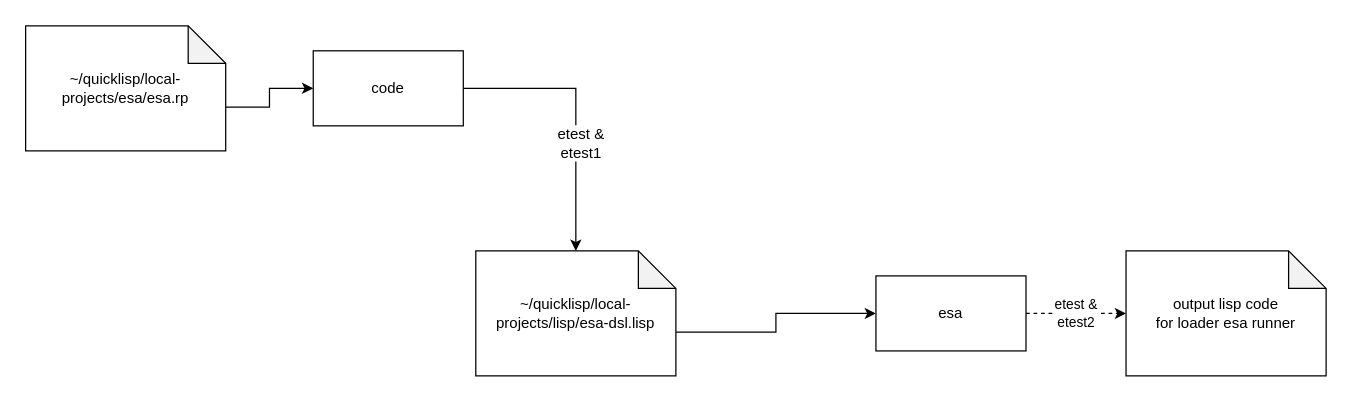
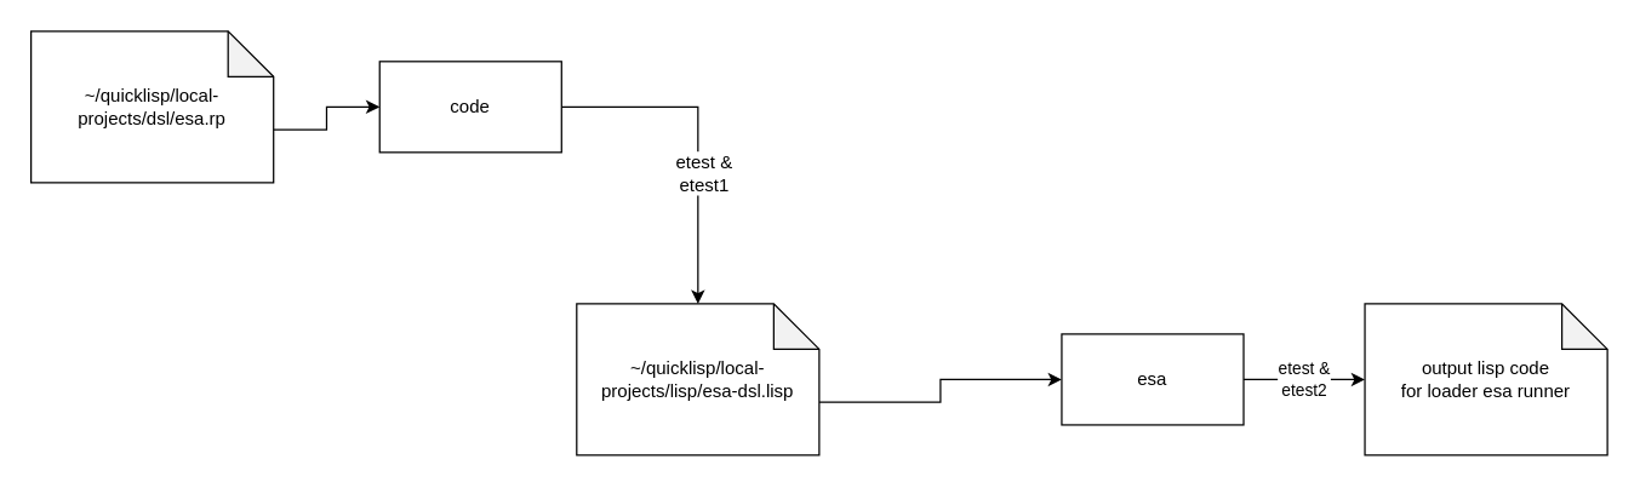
  <mxCell id="0" />
  <mxCell id="1" parent="0" />
  <mxCell id="2" style="edgeStyle=orthogonalEdgeStyle;rounded=0;orthogonalLoop=1;jettySize=auto;html=1;exitX=1;exitY=0.5;exitDx=0;exitDy=0;entryX=0.5;entryY=0;entryDx=0;entryDy=0;entryPerimeter=0;" edge="1" parent="1" source="4" target="8"><mxGeometry relative="1" as="geometry" /></mxCell>
  <mxCell id="3" value="etest &amp;amp;&lt;br&gt;etest1" style="text;html=1;align=center;verticalAlign=middle;resizable=0;points=[];;labelBackgroundColor=#ffffff;" vertex="1" connectable="0" parent="2"><mxGeometry x="-0.182" y="-43" relative="1" as="geometry"><mxPoint x="46" y="43" as="offset" /></mxGeometry></mxCell>
  <mxCell id="4" value="code" style="rounded=0;whiteSpace=wrap;html=1;" vertex="1" parent="1"><mxGeometry x="250" y="40" width="120" height="60" as="geometry" /></mxCell>
  <mxCell id="5" style="edgeStyle=orthogonalEdgeStyle;rounded=0;orthogonalLoop=1;jettySize=auto;html=1;exitX=0;exitY=0;exitDx=160;exitDy=65;exitPerimeter=0;entryX=0;entryY=0.5;entryDx=0;entryDy=0;" edge="1" parent="1" source="6" target="4"><mxGeometry relative="1" as="geometry" /></mxCell>
- <mxCell id="6" value="~/quicklisp/local-projects/esa/esa.rp" style="shape=note;whiteSpace=wrap;html=1;backgroundOutline=1;darkOpacity=0.05;" vertex="1" parent="1"><mxGeometry x="20" y="20" width="160" height="100" as="geometry" /></mxCell>
+ <mxCell id="6" value="~/quicklisp/local-projects/dsl/esa.rp" style="shape=note;whiteSpace=wrap;html=1;backgroundOutline=1;darkOpacity=0.05;" vertex="1" parent="1"><mxGeometry x="20" y="20" width="160" height="100" as="geometry" /></mxCell>
  <mxCell id="7" style="edgeStyle=orthogonalEdgeStyle;rounded=0;orthogonalLoop=1;jettySize=auto;html=1;exitX=0;exitY=0;exitDx=160;exitDy=65;exitPerimeter=0;entryX=0;entryY=0.5;entryDx=0;entryDy=0;" edge="1" parent="1" source="8" target="10"><mxGeometry relative="1" as="geometry" /></mxCell>
  <mxCell id="8" value="~/quicklisp/local-projects/lisp/esa-dsl.lisp" style="shape=note;whiteSpace=wrap;html=1;backgroundOutline=1;darkOpacity=0.05;" vertex="1" parent="1"><mxGeometry x="380" y="200" width="160" height="100" as="geometry" /></mxCell>
- <mxCell id="9" value="etest &amp;amp;&lt;br&gt;etest2" style="edgeStyle=orthogonalEdgeStyle;rounded=0;orthogonalLoop=1;jettySize=auto;html=1;exitX=1;exitY=0.5;exitDx=0;exitDy=0;entryX=0;entryY=0.5;entryDx=0;entryDy=0;entryPerimeter=0;dashed=1;" edge="1" parent="1" source="10" target="11"><mxGeometry relative="1" as="geometry" /></mxCell>
+ <mxCell id="9" value="etest &amp;amp;&lt;br&gt;etest2" style="edgeStyle=orthogonalEdgeStyle;rounded=0;orthogonalLoop=1;jettySize=auto;html=1;exitX=1;exitY=0.5;exitDx=0;exitDy=0;entryX=0;entryY=0.5;entryDx=0;entryDy=0;entryPerimeter=0;" edge="1" parent="1" source="10" target="11"><mxGeometry relative="1" as="geometry" /></mxCell>
  <mxCell id="10" value="esa" style="rounded=0;whiteSpace=wrap;html=1;" vertex="1" parent="1"><mxGeometry x="700" y="220" width="120" height="60" as="geometry" /></mxCell>
  <mxCell id="11" value="output lisp code&lt;br&gt;for loader esa runner" style="shape=note;whiteSpace=wrap;html=1;backgroundOutline=1;darkOpacity=0.05;" vertex="1" parent="1"><mxGeometry x="900" y="200" width="160" height="100" as="geometry" /></mxCell>
